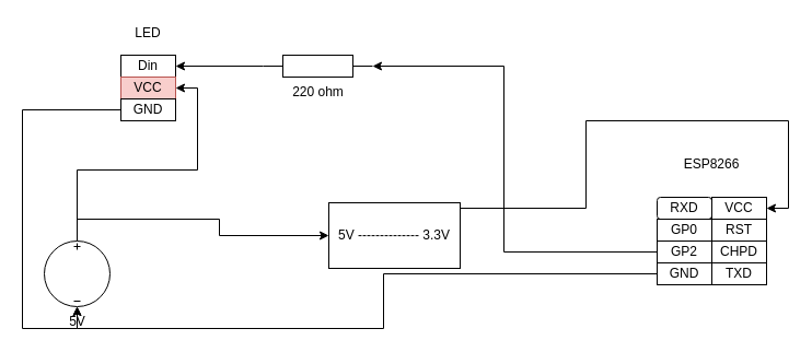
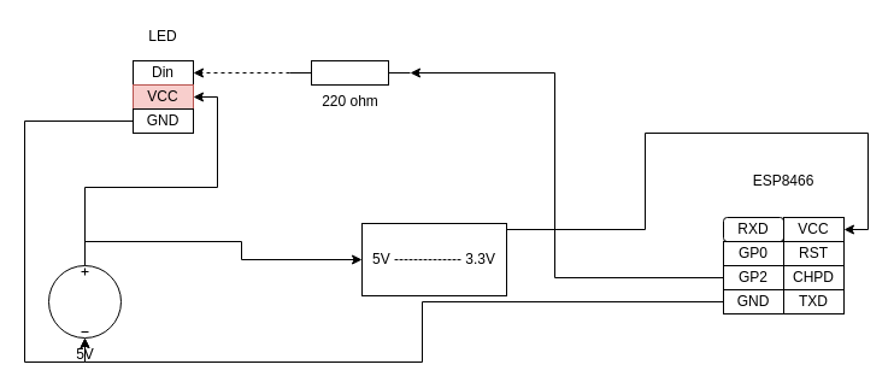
  <mxCell id="0" />
  <mxCell id="1" parent="0" />
- <mxCell id="2" value="" style="edgeStyle=orthogonalEdgeStyle;rounded=0;orthogonalLoop=1;jettySize=auto;html=1;entryX=1;entryY=0.5;entryDx=0;entryDy=0;" edge="1" parent="1" source="3" target="7"><mxGeometry relative="1" as="geometry" /></mxCell>
+ <mxCell id="2" value="" style="edgeStyle=orthogonalEdgeStyle;rounded=0;orthogonalLoop=1;jettySize=auto;html=1;entryX=1;entryY=0.5;entryDx=0;entryDy=0;dashed=1;" edge="1" parent="1" source="3" target="7"><mxGeometry relative="1" as="geometry" /></mxCell>
  <mxCell id="3" value="220 ohm" style="pointerEvents=1;verticalLabelPosition=bottom;shadow=0;dashed=0;align=center;html=1;verticalAlign=top;shape=mxgraph.electrical.resistors.resistor_1;" vertex="1" parent="1"><mxGeometry x="240" y="50" width="100" height="20" as="geometry" /></mxCell>
  <mxCell id="4" style="edgeStyle=orthogonalEdgeStyle;rounded=0;orthogonalLoop=1;jettySize=auto;html=1;exitX=0.5;exitY=0;exitDx=0;exitDy=0;exitPerimeter=0;entryX=1;entryY=0.5;entryDx=0;entryDy=0;" edge="1" parent="1" source="6" target="8"><mxGeometry relative="1" as="geometry" /></mxCell>
  <mxCell id="5" style="edgeStyle=orthogonalEdgeStyle;rounded=0;orthogonalLoop=1;jettySize=auto;html=1;exitX=0.5;exitY=0;exitDx=0;exitDy=0;exitPerimeter=0;" edge="1" parent="1" source="6" target="24"><mxGeometry relative="1" as="geometry" /></mxCell>
  <mxCell id="6" value="5V" style="pointerEvents=1;verticalLabelPosition=bottom;shadow=0;dashed=0;align=center;html=1;verticalAlign=top;shape=mxgraph.electrical.signal_sources.dc_source_3;" vertex="1" parent="1"><mxGeometry x="40" y="220" width="60" height="60" as="geometry" /></mxCell>
  <mxCell id="7" value="Din" style="rounded=0;whiteSpace=wrap;html=1;" vertex="1" parent="1"><mxGeometry x="110" y="50" width="50" height="20" as="geometry" /></mxCell>
  <mxCell id="8" value="VCC" style="rounded=0;whiteSpace=wrap;html=1;fillColor=#f8cecc;strokeColor=#b85450;" vertex="1" parent="1"><mxGeometry x="110" y="70" width="50" height="20" as="geometry" /></mxCell>
  <mxCell id="9" style="edgeStyle=orthogonalEdgeStyle;rounded=0;orthogonalLoop=1;jettySize=auto;html=1;exitX=0;exitY=0.5;exitDx=0;exitDy=0;entryX=0.5;entryY=1;entryDx=0;entryDy=0;entryPerimeter=0;" edge="1" parent="1" source="10" target="6"><mxGeometry relative="1" as="geometry"><Array as="points"><mxPoint x="20" y="100" /><mxPoint x="20" y="300" /><mxPoint x="70" y="300" /></Array></mxGeometry></mxCell>
  <mxCell id="10" value="GND" style="rounded=0;whiteSpace=wrap;html=1;" vertex="1" parent="1"><mxGeometry x="110" y="90" width="50" height="20" as="geometry" /></mxCell>
  <mxCell id="11" value="LED" style="text;html=1;strokeColor=none;fillColor=none;align=center;verticalAlign=middle;whiteSpace=wrap;rounded=0;" vertex="1" parent="1"><mxGeometry x="115" y="20" width="40" height="20" as="geometry" /></mxCell>
- <mxCell id="12" value="ESP8266" style="text;html=1;strokeColor=none;fillColor=none;align=center;verticalAlign=middle;whiteSpace=wrap;rounded=0;" vertex="1" parent="1"><mxGeometry x="630" y="140" width="40" height="20" as="geometry" /></mxCell>
+ <mxCell id="12" value="ESP8466" style="text;html=1;strokeColor=none;fillColor=none;align=center;verticalAlign=middle;whiteSpace=wrap;rounded=0;" vertex="1" parent="1"><mxGeometry x="630" y="140" width="40" height="20" as="geometry" /></mxCell>
  <mxCell id="13" value="RXD" style="whiteSpace=wrap;html=1;rounded=1;" vertex="1" parent="1"><mxGeometry x="600" y="180" width="50" height="20" as="geometry" /></mxCell>
  <mxCell id="14" value="GP0" style="rounded=0;whiteSpace=wrap;html=1;" vertex="1" parent="1"><mxGeometry x="600" y="200" width="50" height="20" as="geometry" /></mxCell>
  <mxCell id="15" style="edgeStyle=orthogonalEdgeStyle;rounded=0;orthogonalLoop=1;jettySize=auto;html=1;exitX=0;exitY=0.5;exitDx=0;exitDy=0;entryX=1;entryY=0.5;entryDx=0;entryDy=0;entryPerimeter=0;" edge="1" parent="1" source="16" target="3"><mxGeometry relative="1" as="geometry"><Array as="points"><mxPoint x="460" y="230" /><mxPoint x="460" y="60" /></Array></mxGeometry></mxCell>
  <mxCell id="16" value="GP2" style="rounded=0;whiteSpace=wrap;html=1;" vertex="1" parent="1"><mxGeometry x="600" y="220" width="50" height="20" as="geometry" /></mxCell>
  <mxCell id="17" value="VCC" style="rounded=0;whiteSpace=wrap;html=1;" vertex="1" parent="1"><mxGeometry x="650" y="180" width="50" height="20" as="geometry" /></mxCell>
  <mxCell id="18" value="RST" style="rounded=0;whiteSpace=wrap;html=1;" vertex="1" parent="1"><mxGeometry x="650" y="200" width="50" height="20" as="geometry" /></mxCell>
  <mxCell id="19" value="CHPD" style="rounded=0;whiteSpace=wrap;html=1;" vertex="1" parent="1"><mxGeometry x="650" y="220" width="50" height="20" as="geometry" /></mxCell>
  <mxCell id="20" style="edgeStyle=orthogonalEdgeStyle;rounded=0;orthogonalLoop=1;jettySize=auto;html=1;exitX=0;exitY=0.5;exitDx=0;exitDy=0;entryX=0.5;entryY=1;entryDx=0;entryDy=0;entryPerimeter=0;" edge="1" parent="1" source="21" target="6"><mxGeometry relative="1" as="geometry" /></mxCell>
  <mxCell id="21" value="GND" style="rounded=0;whiteSpace=wrap;html=1;" vertex="1" parent="1"><mxGeometry x="600" y="240" width="50" height="20" as="geometry" /></mxCell>
  <mxCell id="22" value="TXD" style="rounded=0;whiteSpace=wrap;html=1;" vertex="1" parent="1"><mxGeometry x="650" y="240" width="50" height="20" as="geometry" /></mxCell>
  <mxCell id="23" style="edgeStyle=orthogonalEdgeStyle;rounded=0;orthogonalLoop=1;jettySize=auto;html=1;exitX=1;exitY=0.5;exitDx=0;exitDy=0;entryX=1;entryY=0.5;entryDx=0;entryDy=0;" edge="1" parent="1" source="24" target="17"><mxGeometry relative="1" as="geometry"><Array as="points"><mxPoint x="535" y="190" /><mxPoint x="535" y="110" /><mxPoint x="720" y="110" /><mxPoint x="720" y="190" /></Array></mxGeometry></mxCell>
  <mxCell id="24" value="5V -------------- 3.3V" style="rounded=0;whiteSpace=wrap;html=1;" vertex="1" parent="1"><mxGeometry x="300" y="185" width="120" height="60" as="geometry" /></mxCell>
